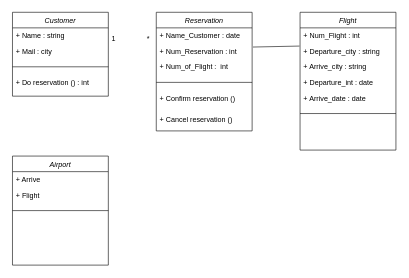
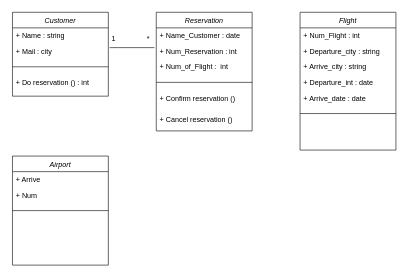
  <mxCell id="0" />
  <mxCell id="1" parent="0" />
  <mxCell id="2" value="Customer" style="swimlane;fontStyle=2;align=center;verticalAlign=top;childLayout=stackLayout;horizontal=1;startSize=26;horizontalStack=0;resizeParent=1;resizeLast=0;collapsible=1;marginBottom=0;rounded=0;shadow=0;strokeWidth=1;" parent="1" vertex="1"><mxGeometry x="20" y="20" width="160" height="140" as="geometry"><mxRectangle x="230" y="140" width="160" height="26" as="alternateBounds" /></mxGeometry></mxCell>
  <mxCell id="3" value="+ Name : string" style="text;align=left;verticalAlign=top;spacingLeft=4;spacingRight=4;overflow=hidden;rotatable=0;points=[[0,0.5],[1,0.5]];portConstraint=eastwest;" parent="2" vertex="1"><mxGeometry y="26" width="160" height="26" as="geometry" /></mxCell>
  <mxCell id="4" value="+ Mail : city" style="text;align=left;verticalAlign=top;spacingLeft=4;spacingRight=4;overflow=hidden;rotatable=0;points=[[0,0.5],[1,0.5]];portConstraint=eastwest;" vertex="1" parent="2"><mxGeometry y="52" width="160" height="26" as="geometry" /></mxCell>
  <mxCell id="5" value="" style="line;html=1;strokeWidth=1;align=left;verticalAlign=middle;spacingTop=-1;spacingLeft=3;spacingRight=3;rotatable=0;labelPosition=right;points=[];portConstraint=eastwest;" parent="2" vertex="1"><mxGeometry y="78" width="160" height="26" as="geometry" /></mxCell>
  <mxCell id="6" value="+ Do reservation () : int" style="text;align=left;verticalAlign=top;spacingLeft=4;spacingRight=4;overflow=hidden;rotatable=0;points=[[0,0.5],[1,0.5]];portConstraint=eastwest;" vertex="1" parent="2"><mxGeometry y="104" width="160" height="26" as="geometry" /></mxCell>
  <mxCell id="7" value="Reservation" style="swimlane;fontStyle=2;align=center;verticalAlign=top;childLayout=stackLayout;horizontal=1;startSize=26;horizontalStack=0;resizeParent=1;resizeLast=0;collapsible=1;marginBottom=0;rounded=0;shadow=0;strokeWidth=1;" vertex="1" parent="1"><mxGeometry x="260" y="20" width="160" height="198" as="geometry"><mxRectangle x="230" y="140" width="160" height="26" as="alternateBounds" /></mxGeometry></mxCell>
  <mxCell id="8" value="+ Name_Customer : date" style="text;align=left;verticalAlign=top;spacingLeft=4;spacingRight=4;overflow=hidden;rotatable=0;points=[[0,0.5],[1,0.5]];portConstraint=eastwest;" vertex="1" parent="7"><mxGeometry y="26" width="160" height="26" as="geometry" /></mxCell>
  <mxCell id="9" value="+ Num_Reservation : int" style="text;align=left;verticalAlign=top;spacingLeft=4;spacingRight=4;overflow=hidden;rotatable=0;points=[[0,0.5],[1,0.5]];portConstraint=eastwest;" vertex="1" parent="7"><mxGeometry y="52" width="160" height="26" as="geometry" /></mxCell>
  <mxCell id="10" value="+ Num_of_Flight :  int" style="text;align=left;verticalAlign=top;spacingLeft=4;spacingRight=4;overflow=hidden;rotatable=0;points=[[0,0.5],[1,0.5]];portConstraint=eastwest;" vertex="1" parent="7"><mxGeometry y="78" width="160" height="26" as="geometry" /></mxCell>
  <mxCell id="11" value="" style="line;html=1;strokeWidth=1;align=left;verticalAlign=middle;spacingTop=-1;spacingLeft=3;spacingRight=3;rotatable=0;labelPosition=right;points=[];portConstraint=eastwest;" vertex="1" parent="7"><mxGeometry y="104" width="160" height="26" as="geometry" /></mxCell>
  <mxCell id="12" value="+ Confirm reservation ()" style="text;align=left;verticalAlign=top;spacingLeft=4;spacingRight=4;overflow=hidden;rotatable=0;points=[[0,0.5],[1,0.5]];portConstraint=eastwest;" vertex="1" parent="7"><mxGeometry y="130" width="160" height="36" as="geometry" /></mxCell>
  <mxCell id="13" value="+ Cancel reservation ()" style="text;align=left;verticalAlign=top;spacingLeft=4;spacingRight=4;overflow=hidden;rotatable=0;points=[[0,0.5],[1,0.5]];portConstraint=eastwest;" vertex="1" parent="7"><mxGeometry y="166" width="160" height="32" as="geometry" /></mxCell>
+ <mxCell id="14" value="" style="endArrow=none;html=1;rounded=0;exitX=1.013;exitY=0.269;exitDx=0;exitDy=0;entryX=-0.019;entryY=0.269;entryDx=0;entryDy=0;entryPerimeter=0;exitPerimeter=0;" edge="1" parent="1" source="4" target="9"><mxGeometry width="50" height="50" relative="1" as="geometry"><mxPoint x="200" y="170" as="sourcePoint" /><mxPoint x="250" y="120" as="targetPoint" /></mxGeometry></mxCell>
  <mxCell id="15" value="1" style="text;html=1;strokeColor=none;fillColor=none;align=center;verticalAlign=middle;whiteSpace=wrap;rounded=0;" vertex="1" parent="1"><mxGeometry x="159" y="50" width="60" height="30" as="geometry" /></mxCell>
  <mxCell id="16" value="&lt;font style=&quot;font-size: 12px&quot;&gt;*&lt;/font&gt;" style="text;html=1;strokeColor=none;fillColor=none;align=center;verticalAlign=middle;whiteSpace=wrap;rounded=0;fontSize=17;" vertex="1" parent="1"><mxGeometry x="217" y="49" width="60" height="30" as="geometry" /></mxCell>
  <mxCell id="17" value="Flight" style="swimlane;fontStyle=2;align=center;verticalAlign=top;childLayout=stackLayout;horizontal=1;startSize=26;horizontalStack=0;resizeParent=1;resizeLast=0;collapsible=1;marginBottom=0;rounded=0;shadow=0;strokeWidth=1;" vertex="1" parent="1"><mxGeometry x="500" y="20" width="160" height="230" as="geometry"><mxRectangle x="230" y="140" width="160" height="26" as="alternateBounds" /></mxGeometry></mxCell>
  <mxCell id="18" value="+ Num_Flight : int" style="text;align=left;verticalAlign=top;spacingLeft=4;spacingRight=4;overflow=hidden;rotatable=0;points=[[0,0.5],[1,0.5]];portConstraint=eastwest;" vertex="1" parent="17"><mxGeometry y="26" width="160" height="26" as="geometry" /></mxCell>
  <mxCell id="19" value="+ Departure_city : string" style="text;align=left;verticalAlign=top;spacingLeft=4;spacingRight=4;overflow=hidden;rotatable=0;points=[[0,0.5],[1,0.5]];portConstraint=eastwest;" vertex="1" parent="17"><mxGeometry y="52" width="160" height="26" as="geometry" /></mxCell>
  <mxCell id="20" value="+ Arrive_city : string" style="text;align=left;verticalAlign=top;spacingLeft=4;spacingRight=4;overflow=hidden;rotatable=0;points=[[0,0.5],[1,0.5]];portConstraint=eastwest;" vertex="1" parent="17"><mxGeometry y="78" width="160" height="26" as="geometry" /></mxCell>
  <mxCell id="21" value="+ Departure_int : date" style="text;align=left;verticalAlign=top;spacingLeft=4;spacingRight=4;overflow=hidden;rotatable=0;points=[[0,0.5],[1,0.5]];portConstraint=eastwest;" vertex="1" parent="17"><mxGeometry y="104" width="160" height="26" as="geometry" /></mxCell>
  <mxCell id="22" value="+ Arrive_date : date" style="text;align=left;verticalAlign=top;spacingLeft=4;spacingRight=4;overflow=hidden;rotatable=0;points=[[0,0.5],[1,0.5]];portConstraint=eastwest;" vertex="1" parent="17"><mxGeometry y="130" width="160" height="26" as="geometry" /></mxCell>
  <mxCell id="23" value="" style="line;html=1;strokeWidth=1;align=left;verticalAlign=middle;spacingTop=-1;spacingLeft=3;spacingRight=3;rotatable=0;labelPosition=right;points=[];portConstraint=eastwest;" vertex="1" parent="17"><mxGeometry y="156" width="160" height="26" as="geometry" /></mxCell>
  <mxCell id="24" value="Airport" style="swimlane;fontStyle=2;align=center;verticalAlign=top;childLayout=stackLayout;horizontal=1;startSize=26;horizontalStack=0;resizeParent=1;resizeLast=0;collapsible=1;marginBottom=0;rounded=0;shadow=0;strokeWidth=1;" vertex="1" parent="1"><mxGeometry x="20" y="260" width="160" height="182" as="geometry"><mxRectangle x="230" y="140" width="160" height="26" as="alternateBounds" /></mxGeometry></mxCell>
  <mxCell id="25" value="+ Arrive" style="text;align=left;verticalAlign=top;spacingLeft=4;spacingRight=4;overflow=hidden;rotatable=0;points=[[0,0.5],[1,0.5]];portConstraint=eastwest;" vertex="1" parent="24"><mxGeometry y="26" width="160" height="26" as="geometry" /></mxCell>
- <mxCell id="26" value="+ Flight" style="text;align=left;verticalAlign=top;spacingLeft=4;spacingRight=4;overflow=hidden;rotatable=0;points=[[0,0.5],[1,0.5]];portConstraint=eastwest;" vertex="1" parent="24"><mxGeometry y="52" width="160" height="26" as="geometry" /></mxCell>
+ <mxCell id="26" value="+ Num" style="text;align=left;verticalAlign=top;spacingLeft=4;spacingRight=4;overflow=hidden;rotatable=0;points=[[0,0.5],[1,0.5]];portConstraint=eastwest;" vertex="1" parent="24"><mxGeometry y="52" width="160" height="26" as="geometry" /></mxCell>
  <mxCell id="27" value="" style="line;html=1;strokeWidth=1;align=left;verticalAlign=middle;spacingTop=-1;spacingLeft=3;spacingRight=3;rotatable=0;labelPosition=right;points=[];portConstraint=eastwest;" vertex="1" parent="24"><mxGeometry y="78" width="160" height="26" as="geometry" /></mxCell>
- <mxCell id="28" value="" style="endArrow=none;html=1;rounded=0;fontSize=12;exitX=1.009;exitY=0.231;exitDx=0;exitDy=0;exitPerimeter=0;entryX=-0.006;entryY=0.169;entryDx=0;entryDy=0;entryPerimeter=0;" edge="1" parent="1" source="9" target="19"><mxGeometry width="50" height="50" relative="1" as="geometry"><mxPoint x="430" y="110" as="sourcePoint" /><mxPoint x="480" y="60" as="targetPoint" /></mxGeometry></mxCell>
